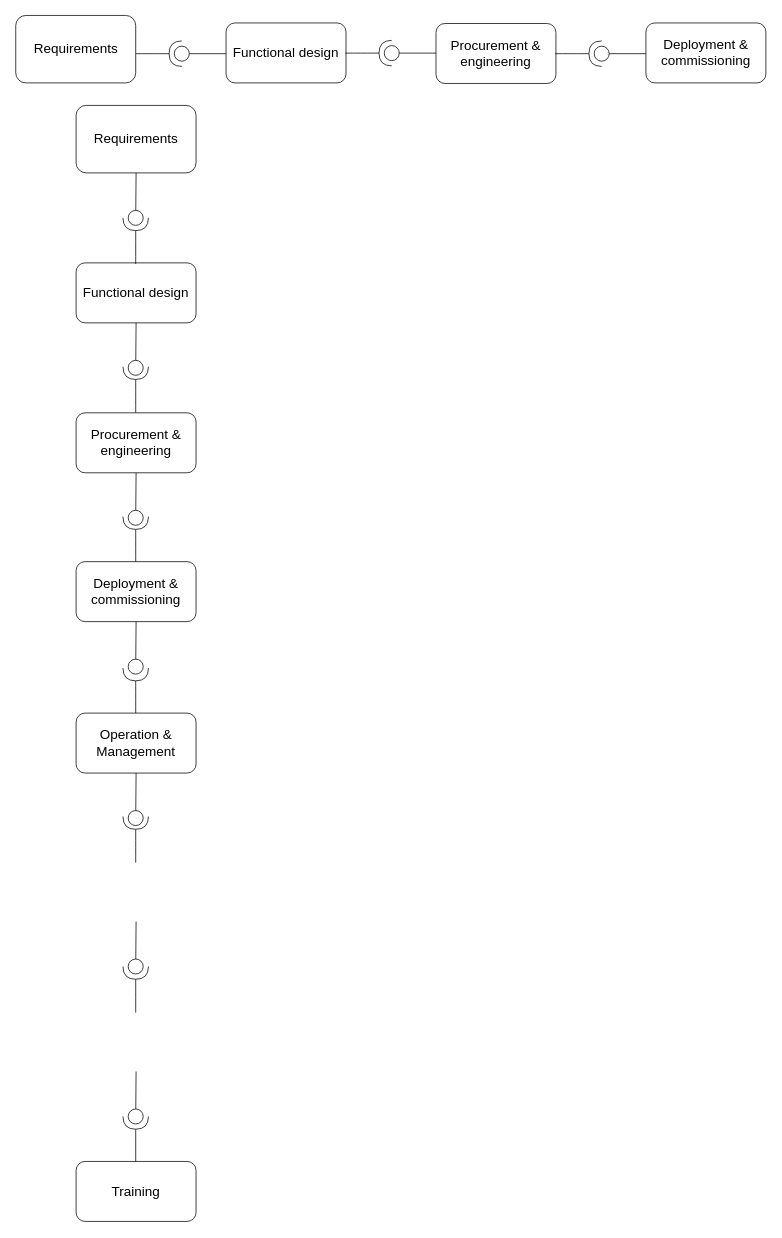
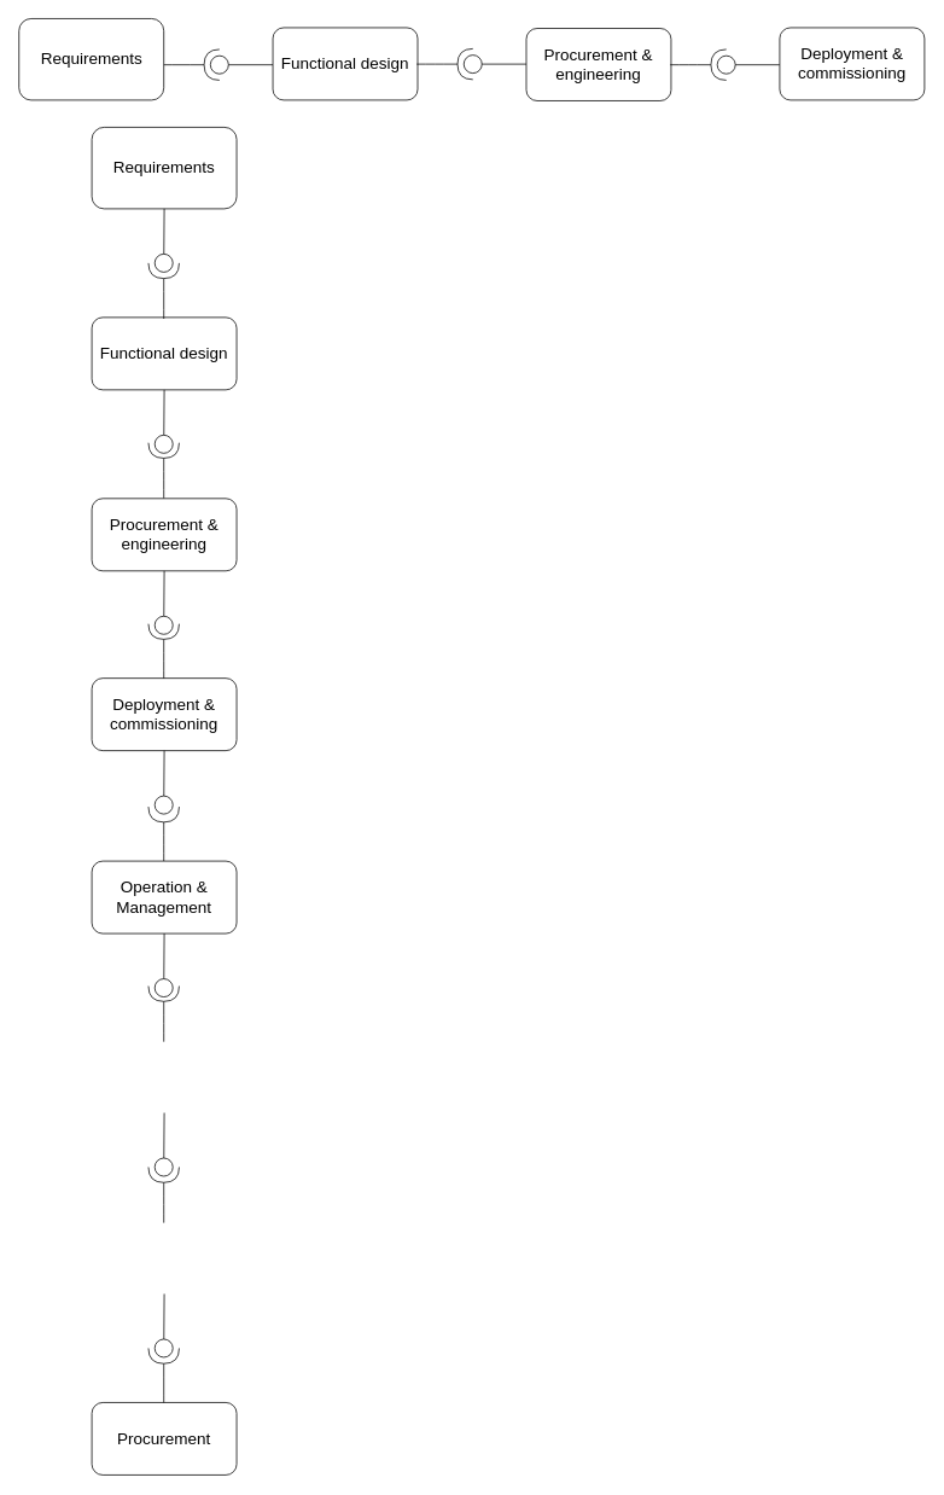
  <mxCell id="0" />
  <mxCell id="1" parent="0" />
  <mxCell id="2" value="&lt;font style=&quot;font-size: 18px&quot;&gt;Requirements&lt;/font&gt;" style="rounded=1;whiteSpace=wrap;html=1;" vertex="1" parent="1"><mxGeometry x="101" y="140" width="160" height="90" as="geometry" /></mxCell>
  <mxCell id="3" value="" style="endArrow=none;html=1;startArrow=halfCircle;startFill=0;endFill=0;jumpSize=6;startSize=15;" edge="1" parent="1"><mxGeometry width="50" height="50" relative="1" as="geometry"><mxPoint x="180.5" y="488.5" as="sourcePoint" /><mxPoint x="180.5" y="550" as="targetPoint" /><Array as="points"><mxPoint x="180.5" y="530" /></Array></mxGeometry></mxCell>
  <mxCell id="4" value="&lt;font style=&quot;font-size: 18px&quot;&gt;Procurement &amp;amp; &lt;br&gt;engineering&lt;/font&gt;" style="rounded=1;whiteSpace=wrap;html=1;" vertex="1" parent="1"><mxGeometry x="101" y="550" width="160" height="80" as="geometry" /></mxCell>
  <mxCell id="5" value="" style="startArrow=oval;startFill=0;endSize=0;endArrow=none;endFill=0;startSize=20;entryX=0.5;entryY=1;entryDx=0;entryDy=0;" edge="1" parent="1"><mxGeometry width="50" height="50" relative="1" as="geometry"><mxPoint x="180.5" y="690" as="sourcePoint" /><mxPoint x="181" y="630" as="targetPoint" /><Array as="points" /></mxGeometry></mxCell>
  <mxCell id="6" value="" style="group" vertex="1" connectable="0" parent="1"><mxGeometry x="101" y="1130" width="160" height="158.5" as="geometry" /></mxCell>
  <mxCell id="7" value="" style="group" vertex="1" connectable="0" parent="6"><mxGeometry width="160" height="158.5" as="geometry" /></mxCell>
  <mxCell id="8" value="" style="endArrow=none;html=1;startArrow=halfCircle;startFill=0;endFill=0;jumpSize=6;startSize=15;" edge="1" parent="7"><mxGeometry width="50" height="50" relative="1" as="geometry"><mxPoint x="79.5" y="-41.5" as="sourcePoint" /><mxPoint x="79.5" y="20" as="targetPoint" /><Array as="points"><mxPoint x="79.5" /></Array></mxGeometry></mxCell>
  <mxCell id="9" value="" style="startArrow=oval;startFill=0;endSize=0;endArrow=none;endFill=0;startSize=20;entryX=0.5;entryY=1;entryDx=0;entryDy=0;" edge="1" parent="7"><mxGeometry width="50" height="50" relative="1" as="geometry"><mxPoint x="79.5" y="158.5" as="sourcePoint" /><mxPoint x="80" y="98.5" as="targetPoint" /><Array as="points" /></mxGeometry></mxCell>
  <mxCell id="10" value="" style="group" vertex="1" connectable="0" parent="1"><mxGeometry x="101" y="1330" width="160" height="158.5" as="geometry" /></mxCell>
  <mxCell id="11" value="" style="group" vertex="1" connectable="0" parent="10"><mxGeometry width="160" height="158.5" as="geometry" /></mxCell>
  <mxCell id="12" value="" style="endArrow=none;html=1;startArrow=halfCircle;startFill=0;endFill=0;jumpSize=6;startSize=15;" edge="1" parent="11"><mxGeometry width="50" height="50" relative="1" as="geometry"><mxPoint x="79.5" y="-41.5" as="sourcePoint" /><mxPoint x="79.5" y="20" as="targetPoint" /><Array as="points"><mxPoint x="79.5" /></Array></mxGeometry></mxCell>
  <mxCell id="13" value="" style="startArrow=oval;startFill=0;endSize=0;endArrow=none;endFill=0;startSize=20;entryX=0.5;entryY=1;entryDx=0;entryDy=0;" edge="1" parent="11"><mxGeometry width="50" height="50" relative="1" as="geometry"><mxPoint x="79.5" y="158.5" as="sourcePoint" /><mxPoint x="80" y="98.5" as="targetPoint" /><Array as="points" /></mxGeometry></mxCell>
  <mxCell id="14" value="" style="endArrow=none;html=1;startArrow=halfCircle;startFill=0;endFill=0;jumpSize=6;startSize=15;" edge="1" parent="1"><mxGeometry x="160" y="1540" width="50" height="50" as="geometry"><mxPoint x="180.5" y="1488.5" as="sourcePoint" /><mxPoint x="180.5" y="1550" as="targetPoint" /><Array as="points"><mxPoint x="180.5" y="1530" /></Array></mxGeometry></mxCell>
- <mxCell id="15" value="&lt;font style=&quot;font-size: 18px&quot;&gt;Training&lt;/font&gt;" style="rounded=1;whiteSpace=wrap;html=1;" vertex="1" parent="1"><mxGeometry x="101" y="1548.5" width="160" height="80" as="geometry" /></mxCell>
+ <mxCell id="15" value="&lt;font style=&quot;font-size: 18px&quot;&gt;Procurement&lt;/font&gt;" style="rounded=1;whiteSpace=wrap;html=1;" vertex="1" parent="1"><mxGeometry x="101" y="1548.5" width="160" height="80" as="geometry" /></mxCell>
  <mxCell id="16" value="&lt;font style=&quot;font-size: 18px&quot;&gt;Functional design&lt;/font&gt;" style="rounded=1;whiteSpace=wrap;html=1;" vertex="1" parent="1"><mxGeometry x="101" y="350" width="160" height="80" as="geometry" /></mxCell>
  <mxCell id="17" value="" style="startArrow=oval;startFill=0;endSize=0;endArrow=none;endFill=0;startSize=20;entryX=0.5;entryY=1;entryDx=0;entryDy=0;" edge="1" parent="1"><mxGeometry x="160" y="341.5" width="50" height="50" as="geometry"><mxPoint x="180.5" y="490" as="sourcePoint" /><mxPoint x="181" y="430" as="targetPoint" /><Array as="points" /></mxGeometry></mxCell>
  <mxCell id="18" value="" style="group" vertex="1" connectable="0" parent="1"><mxGeometry x="180.5" y="290" height="41.5" as="geometry" /></mxCell>
  <mxCell id="19" value="" style="startArrow=oval;startFill=0;endSize=0;endArrow=none;endFill=0;startSize=20;entryX=0.5;entryY=1;entryDx=0;entryDy=0;" edge="1" parent="18" target="2"><mxGeometry width="50" height="50" relative="1" as="geometry"><mxPoint as="sourcePoint" /><mxPoint y="-50" as="targetPoint" /><Array as="points" /></mxGeometry></mxCell>
  <mxCell id="20" value="" style="endArrow=none;html=1;startArrow=halfCircle;startFill=0;endFill=0;jumpSize=6;startSize=15;" edge="1" parent="18"><mxGeometry x="-79.5" y="41.5" width="50" height="50" as="geometry"><mxPoint as="sourcePoint" /><mxPoint y="61.5" as="targetPoint" /><Array as="points"><mxPoint y="41.5" /></Array></mxGeometry></mxCell>
  <mxCell id="21" value="" style="group;rotation=90;" vertex="1" connectable="0" parent="1"><mxGeometry x="221" y="50" height="41.5" as="geometry" /></mxCell>
  <mxCell id="22" value="" style="startArrow=oval;startFill=0;endSize=0;endArrow=none;endFill=0;startSize=20;" edge="1" parent="21"><mxGeometry width="50" height="50" relative="1" as="geometry"><mxPoint x="21" y="21" as="sourcePoint" /><mxPoint x="80" y="21" as="targetPoint" /><Array as="points" /></mxGeometry></mxCell>
  <mxCell id="23" value="" style="endArrow=none;html=1;startArrow=halfCircle;startFill=0;endFill=0;jumpSize=6;startSize=15;" edge="1" parent="21"><mxGeometry x="-71" y="-59" width="50" height="50" as="geometry"><mxPoint x="21" y="21" as="sourcePoint" /><mxPoint x="-41" y="21" as="targetPoint" /><Array as="points"><mxPoint x="-21" y="21" /></Array></mxGeometry></mxCell>
  <mxCell id="24" value="&lt;font style=&quot;font-size: 18px&quot;&gt;Requirements&lt;/font&gt;" style="rounded=1;whiteSpace=wrap;html=1;" vertex="1" parent="1"><mxGeometry x="20.5" y="20" width="160" height="90" as="geometry" /></mxCell>
  <mxCell id="25" value="&lt;font style=&quot;font-size: 18px&quot;&gt;Functional design&lt;/font&gt;" style="rounded=1;whiteSpace=wrap;html=1;" vertex="1" parent="1"><mxGeometry x="301" y="30" width="160" height="80" as="geometry" /></mxCell>
  <mxCell id="26" value="" style="group;rotation=90;" vertex="1" connectable="0" parent="1"><mxGeometry x="501" y="49.25" height="41.5" as="geometry" /></mxCell>
  <mxCell id="27" value="" style="startArrow=oval;startFill=0;endSize=0;endArrow=none;endFill=0;startSize=20;" edge="1" parent="26"><mxGeometry width="50" height="50" relative="1" as="geometry"><mxPoint x="21" y="21" as="sourcePoint" /><mxPoint x="80" y="21" as="targetPoint" /><Array as="points" /></mxGeometry></mxCell>
  <mxCell id="28" value="" style="endArrow=none;html=1;startArrow=halfCircle;startFill=0;endFill=0;jumpSize=6;startSize=15;" edge="1" parent="26"><mxGeometry x="-71" y="-59" width="50" height="50" as="geometry"><mxPoint x="21" y="21" as="sourcePoint" /><mxPoint x="-41" y="21" as="targetPoint" /><Array as="points"><mxPoint x="-21" y="21" /></Array></mxGeometry></mxCell>
  <mxCell id="29" value="&lt;font style=&quot;font-size: 18px&quot;&gt;Procurement &amp;amp; &lt;br&gt;engineering&lt;/font&gt;" style="rounded=1;whiteSpace=wrap;html=1;" vertex="1" parent="1"><mxGeometry x="581" y="30.75" width="160" height="80" as="geometry" /></mxCell>
  <mxCell id="30" value="" style="group;rotation=90;" vertex="1" connectable="0" parent="1"><mxGeometry x="781" y="50" height="41.5" as="geometry" /></mxCell>
  <mxCell id="31" value="" style="startArrow=oval;startFill=0;endSize=0;endArrow=none;endFill=0;startSize=20;" edge="1" parent="30"><mxGeometry width="50" height="50" relative="1" as="geometry"><mxPoint x="21" y="21" as="sourcePoint" /><mxPoint x="80" y="21" as="targetPoint" /><Array as="points" /></mxGeometry></mxCell>
  <mxCell id="32" value="" style="endArrow=none;html=1;startArrow=halfCircle;startFill=0;endFill=0;jumpSize=6;startSize=15;" edge="1" parent="30"><mxGeometry x="-71" y="-59" width="50" height="50" as="geometry"><mxPoint x="21" y="21" as="sourcePoint" /><mxPoint x="-41" y="21" as="targetPoint" /><Array as="points"><mxPoint x="-21" y="21" /></Array></mxGeometry></mxCell>
  <mxCell id="33" value="" style="endArrow=none;html=1;startArrow=halfCircle;startFill=0;endFill=0;jumpSize=6;startSize=15;" edge="1" parent="1"><mxGeometry x="160" y="740" width="50" height="50" as="geometry"><mxPoint x="180.5" y="688.5" as="sourcePoint" /><mxPoint x="180.5" y="750" as="targetPoint" /><Array as="points"><mxPoint x="180.5" y="730" /></Array></mxGeometry></mxCell>
  <mxCell id="34" value="&lt;font style=&quot;font-size: 18px&quot;&gt;Deployment &amp;amp; commissioning&lt;/font&gt;" style="rounded=1;whiteSpace=wrap;html=1;" vertex="1" parent="1"><mxGeometry x="101" y="748.5" width="160" height="80" as="geometry" /></mxCell>
  <mxCell id="35" value="" style="startArrow=oval;startFill=0;endSize=0;endArrow=none;endFill=0;startSize=20;entryX=0.5;entryY=1;entryDx=0;entryDy=0;" edge="1" parent="1"><mxGeometry x="160" y="740" width="50" height="50" as="geometry"><mxPoint x="180.5" y="888.5" as="sourcePoint" /><mxPoint x="181" y="828.5" as="targetPoint" /><Array as="points" /></mxGeometry></mxCell>
  <mxCell id="36" value="&lt;font style=&quot;font-size: 18px&quot;&gt;Deployment &amp;amp; commissioning&lt;/font&gt;" style="rounded=1;whiteSpace=wrap;html=1;" vertex="1" parent="1"><mxGeometry x="861" y="30" width="160" height="80" as="geometry" /></mxCell>
  <mxCell id="37" value="" style="endArrow=none;html=1;startArrow=halfCircle;startFill=0;endFill=0;jumpSize=6;startSize=15;" edge="1" parent="1"><mxGeometry x="160" y="942" width="50" height="50" as="geometry"><mxPoint x="180.5" y="890.5" as="sourcePoint" /><mxPoint x="180.5" y="952" as="targetPoint" /><Array as="points"><mxPoint x="180.5" y="932" /></Array></mxGeometry></mxCell>
  <mxCell id="38" value="&lt;font style=&quot;font-size: 18px&quot;&gt;Operation &amp;amp; Management&lt;/font&gt;&lt;span style=&quot;color: rgba(0 , 0 , 0 , 0) ; font-family: monospace ; font-size: 0px&quot;&gt;%&amp;nbsp; &amp;amp;% 3CmxGraphModel%3E%3Croot%3E%3CmxCell%20id%3D%220%22%2F%3E%3CmxCell%20id%3D%221%22%20parent%3D%220%22%2F%3E%3CmxCell%20id%3D%222%22%20value%3D%22%22%20style%3D%22group%22%20vertex%3D%221%22%20connectable%3D%220%22%20parent%3D%221%22%3E%3CmxGeometry%20x%3D%22160%22%20y%3D%22341.5%22%20width%3D%22160%22%20height%3D%22158.5%22%20as%3D%22geometry%22%2F%3E%3C%2FmxCell%3E%3CmxCell%20id%3D%223%22%20value%3D%22%22%20style%3D%22group%22%20vertex%3D%221%22%20connectable%3D%220%22%20parent%3D%222%22%3E%3CmxGeometry%20width%3D%22160%22%20height%3D%22158.5%22%20as%3D%22geometry%22%2F%3E%3C%2FmxCell%3E%3CmxCell%20id%3D%224%22%20value%3D%22%22%20style%3D%22endArrow%3Dnone%3Bhtml%3D1%3BstartArrow%3DhalfCircle%3BstartFill%3D0%3BendFill%3D0%3BjumpSize%3D6%3BstartSize%3D15%3B%22%20edge%3D%221%22%20parent%3D%223%22%3E%3CmxGeometry%20width%3D%2250%22%20height%3D%2250%22%20relative%3D%221%22%20as%3D%22geometry%22%3E%3CmxPoint%20x%3D%2279.5%22%20y%3D%22-41.5%22%20as%3D%22sourcePoint%22%2F%3E%3CmxPoint%20x%3D%2279.5%22%20y%3D%2220%22%20as%3D%22targetPoint%22%2F%3E%3CArray%20as%3D%22points%22%3E%3CmxPoint%20x%3D%2279.5%22%2F%3E%3C%2FArray%3E%3C%2FmxGeometry%3E%3C%2FmxCell%3E%3CmxCell%20id%3D%225%22%20value%3D%22%26lt%3Bfont%20style%3D%26quot%3Bfont-size%3A%2018px%26quot%3B%26gt%3BFunctional%20design%26lt%3B%2Ffont%26gt%3B%22%20style%3D%22rounded%3D1%3BwhiteSpace%3Dwrap%3Bhtml%3D1%3B%22%20vertex%3D%221%22%20parent%3D%223%22%3E%3CmxGeometry%20y%3D%2218.5%22%20width%3D%22160%22%20height%3D%2280%22%20as%3D%22geometry%22%2F%3E%3C%2FmxCell%3E%3CmxCell%20id%3D%226%22%20value%3D%22%22%20style%3D%22startArrow%3Doval%3BstartFill%3D0%3BendSize%3D0%3BendArrow%3Dnone%3BendFill%3D0%3BstartSize%3D20%3BentryX%3D0.5%3BentryY%3D1%3BentryDx%3D0%3BentryDy%3D0%3B%22%20edge%3D%221%22%20parent%3D%223%22%3E%3CmxGeometry%20width%3D%2250%22%20height%3D%2250%22%20relative%3D%221%22%20as%3D%22geometry%22%3E%3CmxPoint%20x%3D%2279.5%22%20y%3D%22158.5%22%20as%3D%22sourcePoint%22%2F%3E%3CmxPoint%20x%3D%2280%22%20y%3D%2298.5%22%20as%3D%22targetPoint%22%2F%3E%3CArray%20as%3D%22points%22%2F%3E%3C%2FmxGeometry%3E%3C%2FmxCell%3E%3C%2Froot%3E%3C%2FmxGraphModel%3E &amp;amp;&lt;/span&gt;" style="rounded=1;whiteSpace=wrap;html=1;" vertex="1" parent="1"><mxGeometry x="101" y="950.5" width="160" height="80" as="geometry" /></mxCell>
  <mxCell id="39" value="" style="startArrow=oval;startFill=0;endSize=0;endArrow=none;endFill=0;startSize=20;entryX=0.5;entryY=1;entryDx=0;entryDy=0;" edge="1" parent="1"><mxGeometry x="160" y="942" width="50" height="50" as="geometry"><mxPoint x="180.5" y="1090.5" as="sourcePoint" /><mxPoint x="181" y="1030.5" as="targetPoint" /><Array as="points" /></mxGeometry></mxCell>
